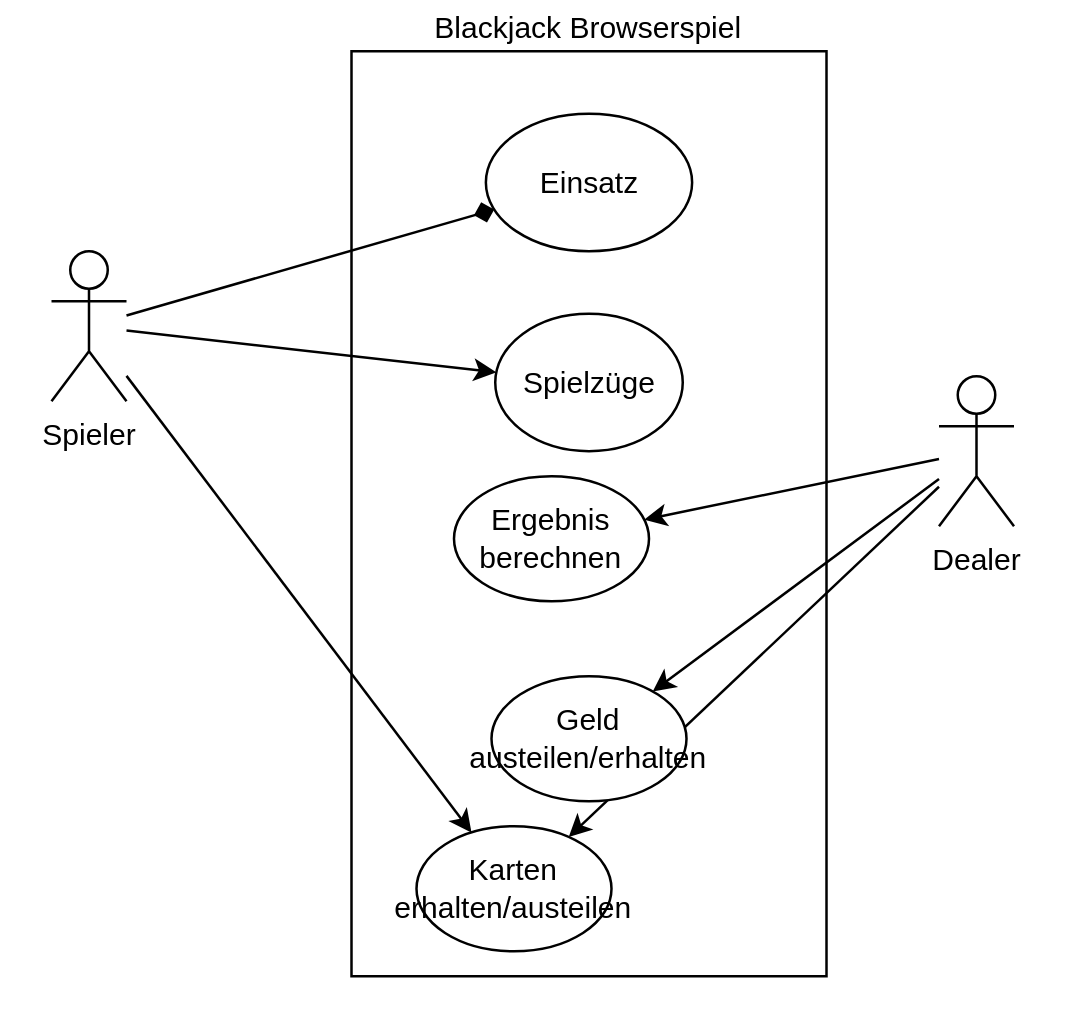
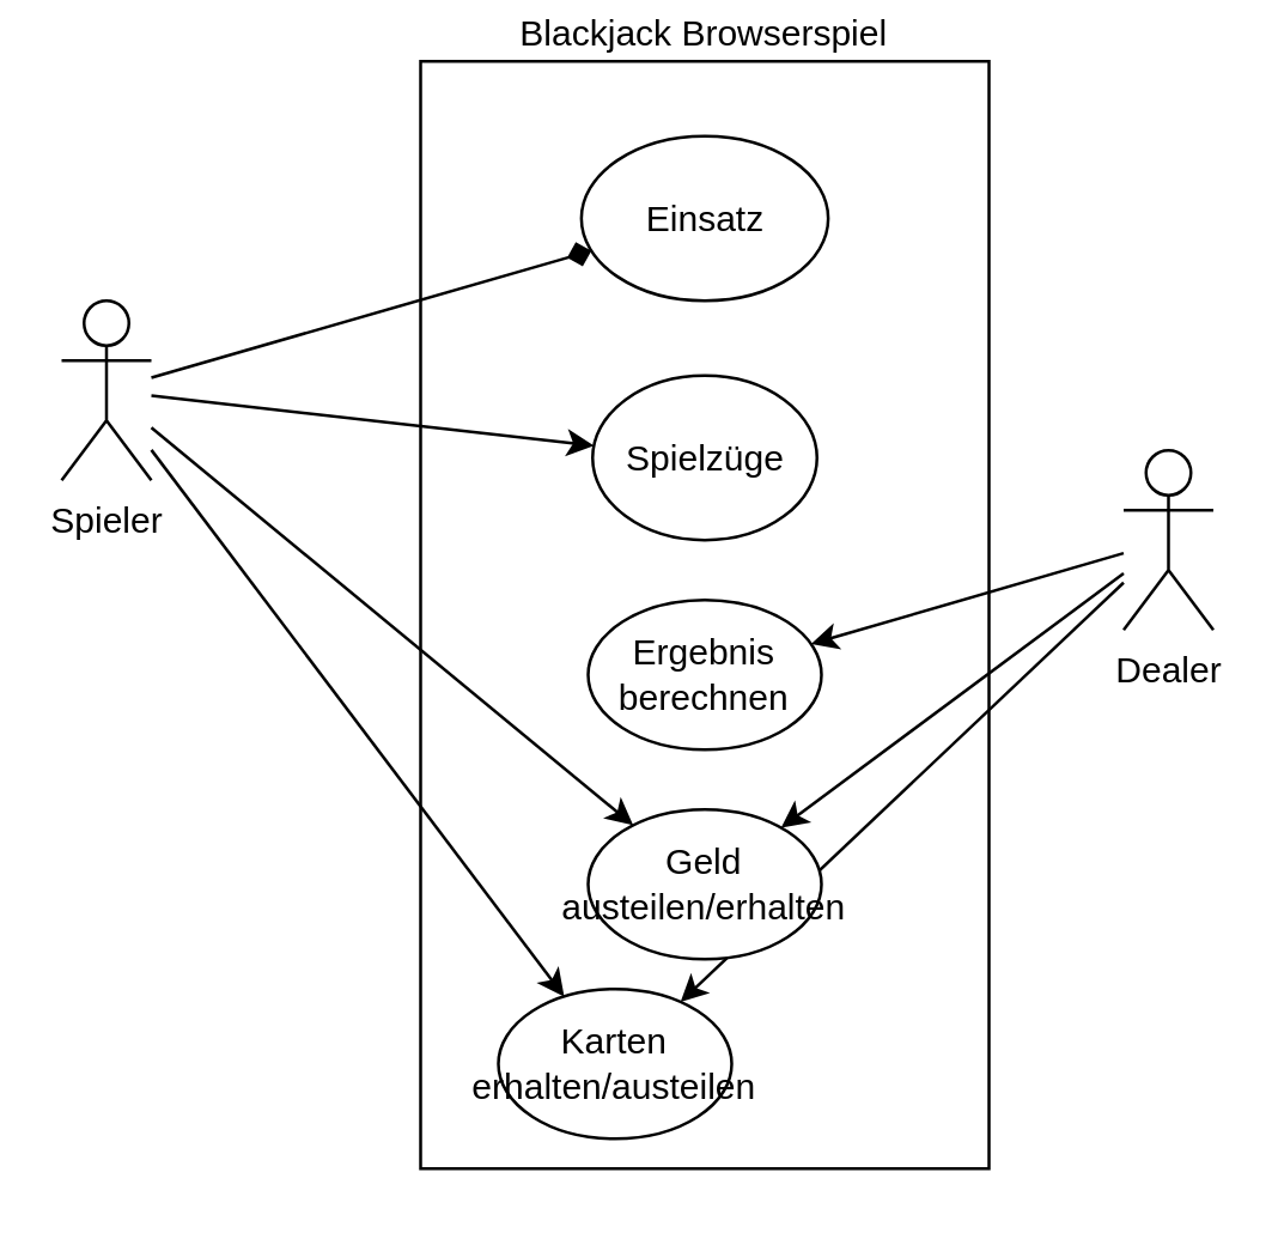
  <mxCell id="0" />
  <mxCell id="1" parent="0" />
  <mxCell id="2" value="Blackjack Browserspiel" style="rounded=0;whiteSpace=wrap;html=1;labelPosition=center;verticalLabelPosition=top;align=center;verticalAlign=bottom;" vertex="1" parent="1"><mxGeometry x="140" y="20" width="190" height="370" as="geometry" /></mxCell>
  <mxCell id="3" style="rounded=0;orthogonalLoop=1;jettySize=auto;html=1;endArrow=diamond;" edge="1" parent="1" source="7" target="12"><mxGeometry relative="1" as="geometry" /></mxCell>
  <mxCell id="4" style="rounded=0;orthogonalLoop=1;jettySize=auto;html=1;" edge="1" parent="1" source="7" target="13"><mxGeometry relative="1" as="geometry" /></mxCell>
+ <mxCell id="5" style="rounded=0;orthogonalLoop=1;jettySize=auto;html=1;" edge="1" parent="1" source="7" target="15"><mxGeometry relative="1" as="geometry" /></mxCell>
  <mxCell id="6" style="rounded=0;orthogonalLoop=1;jettySize=auto;html=1;" edge="1" parent="1" source="7" target="16"><mxGeometry relative="1" as="geometry" /></mxCell>
  <mxCell id="7" value="Spieler" style="shape=umlActor;verticalLabelPosition=bottom;verticalAlign=top;html=1;outlineConnect=0;" vertex="1" parent="1"><mxGeometry x="20" y="100" width="30" height="60" as="geometry" /></mxCell>
  <mxCell id="8" style="rounded=0;orthogonalLoop=1;jettySize=auto;html=1;" edge="1" parent="1" source="11" target="14"><mxGeometry relative="1" as="geometry" /></mxCell>
  <mxCell id="9" style="rounded=0;orthogonalLoop=1;jettySize=auto;html=1;" edge="1" parent="1" source="11" target="15"><mxGeometry relative="1" as="geometry" /></mxCell>
  <mxCell id="10" style="rounded=0;orthogonalLoop=1;jettySize=auto;html=1;" edge="1" parent="1" source="11" target="16"><mxGeometry relative="1" as="geometry" /></mxCell>
  <mxCell id="11" value="Dealer" style="shape=umlActor;verticalLabelPosition=bottom;verticalAlign=top;html=1;outlineConnect=0;" vertex="1" parent="1"><mxGeometry x="375" y="150" width="30" height="60" as="geometry" /></mxCell>
  <mxCell id="12" value="Einsatz" style="ellipse;whiteSpace=wrap;html=1;" vertex="1" parent="1"><mxGeometry x="193.75" y="45" width="82.5" height="55" as="geometry" /></mxCell>
  <mxCell id="13" value="Spielzüge" style="ellipse;whiteSpace=wrap;html=1;" vertex="1" parent="1"><mxGeometry x="197.5" y="125" width="75" height="55" as="geometry" /></mxCell>
- <mxCell id="14" value="Ergebnis berechnen" style="ellipse;whiteSpace=wrap;html=1;" vertex="1" parent="1"><mxGeometry x="181" y="190" width="78" height="50" as="geometry" /></mxCell>
+ <mxCell id="14" value="Ergebnis berechnen" style="ellipse;whiteSpace=wrap;html=1;" vertex="1" parent="1"><mxGeometry x="196" y="200" width="78" height="50" as="geometry" /></mxCell>
  <mxCell id="15" value="Geld austeilen/erhalten" style="ellipse;whiteSpace=wrap;html=1;" vertex="1" parent="1"><mxGeometry x="196" y="270" width="78" height="50" as="geometry" /></mxCell>
  <mxCell id="16" value="Karten erhalten/austeilen" style="ellipse;whiteSpace=wrap;html=1;" vertex="1" parent="1"><mxGeometry x="166" y="330" width="78" height="50" as="geometry" /></mxCell>
